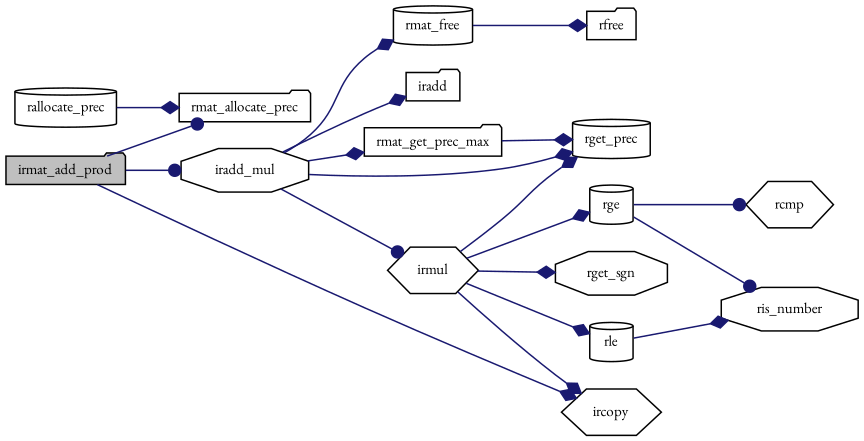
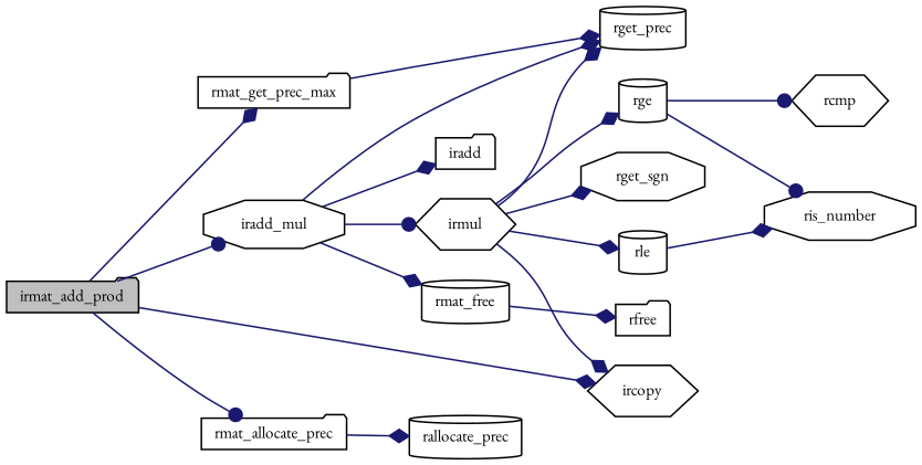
  digraph {
    fontname="EB Garamond"
    rankdir=LR
    node [color=black fillcolor=white fontname="EB Garamond" fontsize=10 shape=folder style=filled]
    edge [arrowhead=diamond color=midnightblue fontname="EB Garamond" fontsize=10 labelfontname=Helvetica labelfontsize=10 style=solid]
    n1 [fillcolor=grey75 fontcolor=black height=0.2 label=irmat_add_prod width=0.4]
    n2 [height=0.2 label=rmat_get_prec_max width=0.4]
    n3 [height=0.2 label=rmat_allocate_prec width=0.4]
    n4 [height=0.2 label=ircopy shape=hexagon width=0.4]
    n5 [height=0.2 label=iradd_mul shape=octagon width=0.4]
    n6 [height=0.2 label=rget_prec shape=cylinder width=0.4]
    n7 [height=0.2 label=rallocate_prec shape=cylinder width=0.4]
    n8 [height=0.2 label=rmat_free shape=cylinder width=0.4]
    n9 [height=0.2 label=irmul shape=hexagon width=0.4]
    n10 [height=0.2 label=iradd width=0.4]
    n11 [height=0.2 label=rfree width=0.4]
    n12 [height=0.2 label=rget_sgn shape=octagon width=0.4]
    n13 [height=0.2 label=rle shape=cylinder width=0.4]
    n14 [height=0.2 label=rge shape=cylinder width=0.4]
    n15 [height=0.2 label=ris_number shape=octagon width=0.4]
    n16 [height=0.2 label=rcmp shape=hexagon width=0.4]
-   n5 -> n2
+   n1 -> n2
    n1 -> n3 [arrowhead=dot]
    n1 -> n4
    n1 -> n5 [arrowhead=dot]
    n2 -> n6
-   n7 -> n3
+   n3 -> n7
    n5 -> n6
    n5 -> n8
    n5 -> n9 [arrowhead=dot]
    n5 -> n10
    n8 -> n11
    n9 -> n4
    n9 -> n6
    n9 -> n12
    n9 -> n13
    n9 -> n14
    n13 -> n15
    n14 -> n15 [arrowhead=dot]
    n14 -> n16 [arrowhead=dot]
  }
